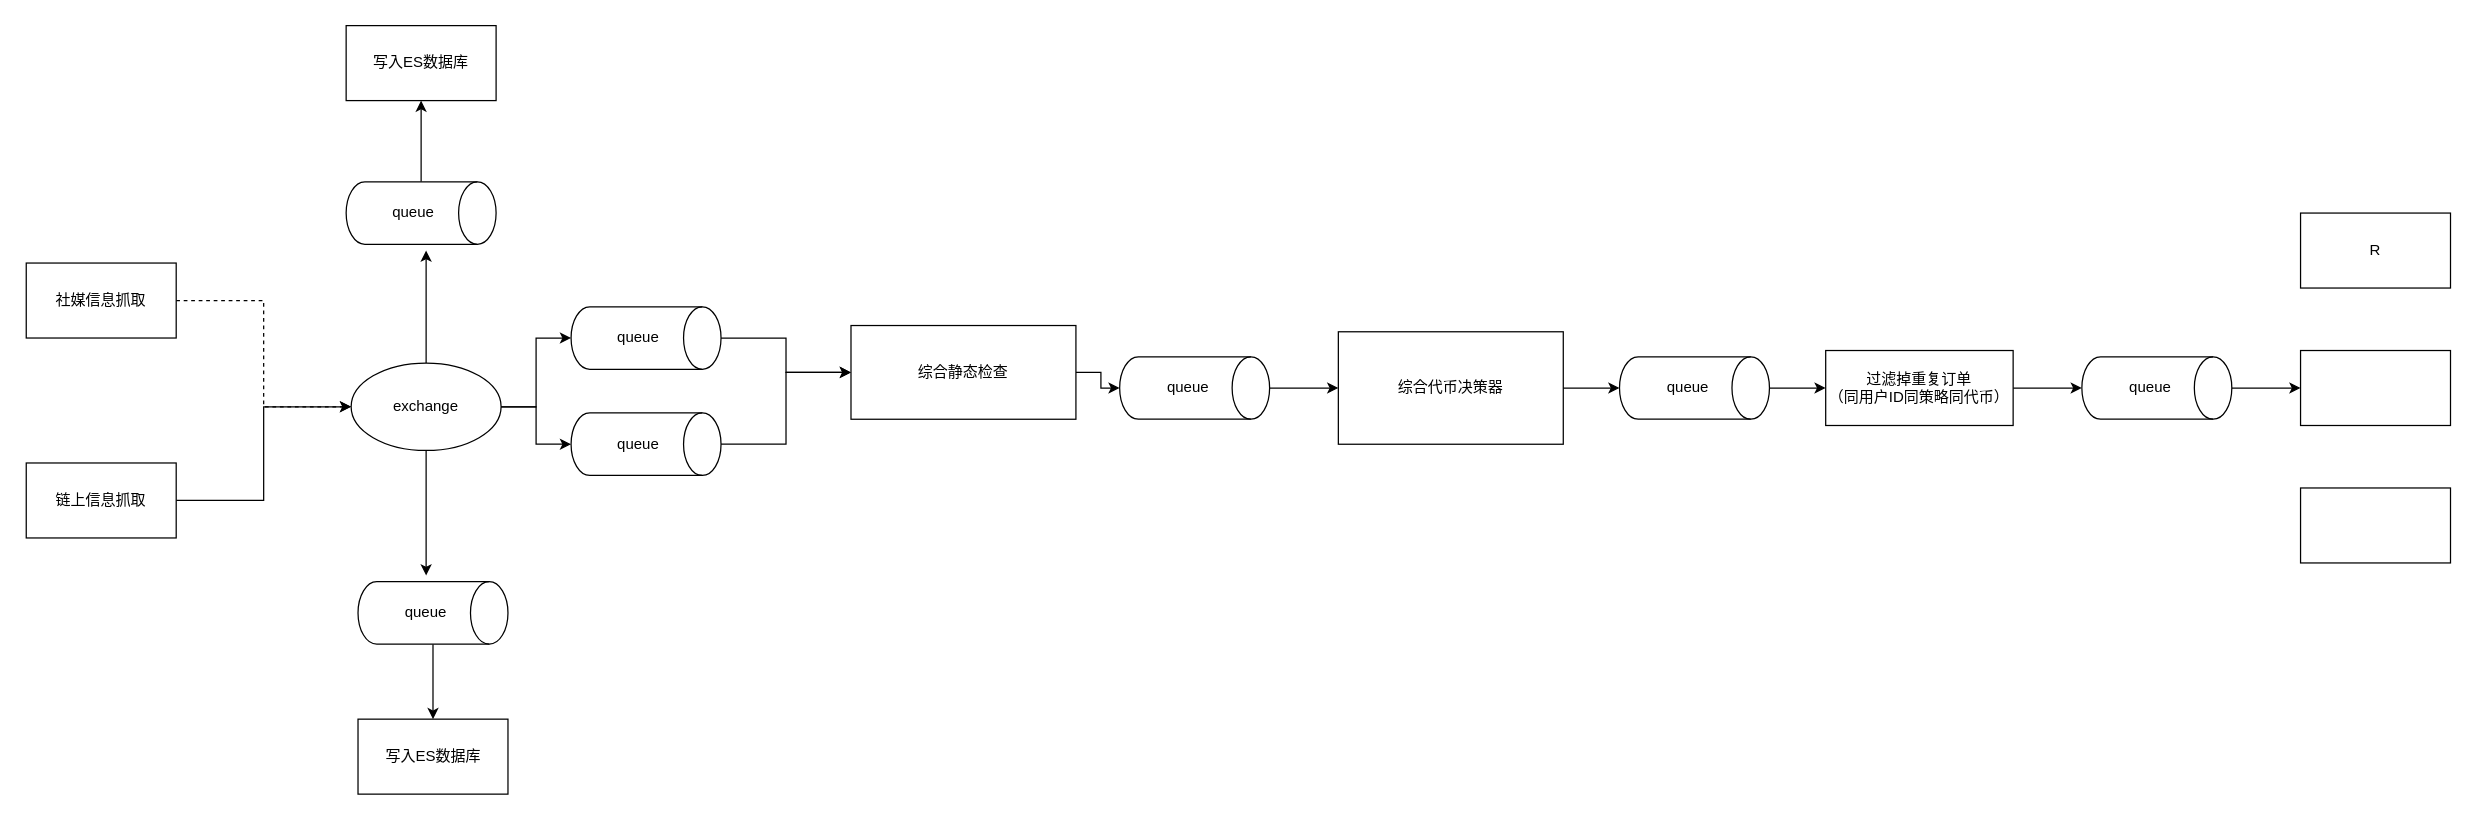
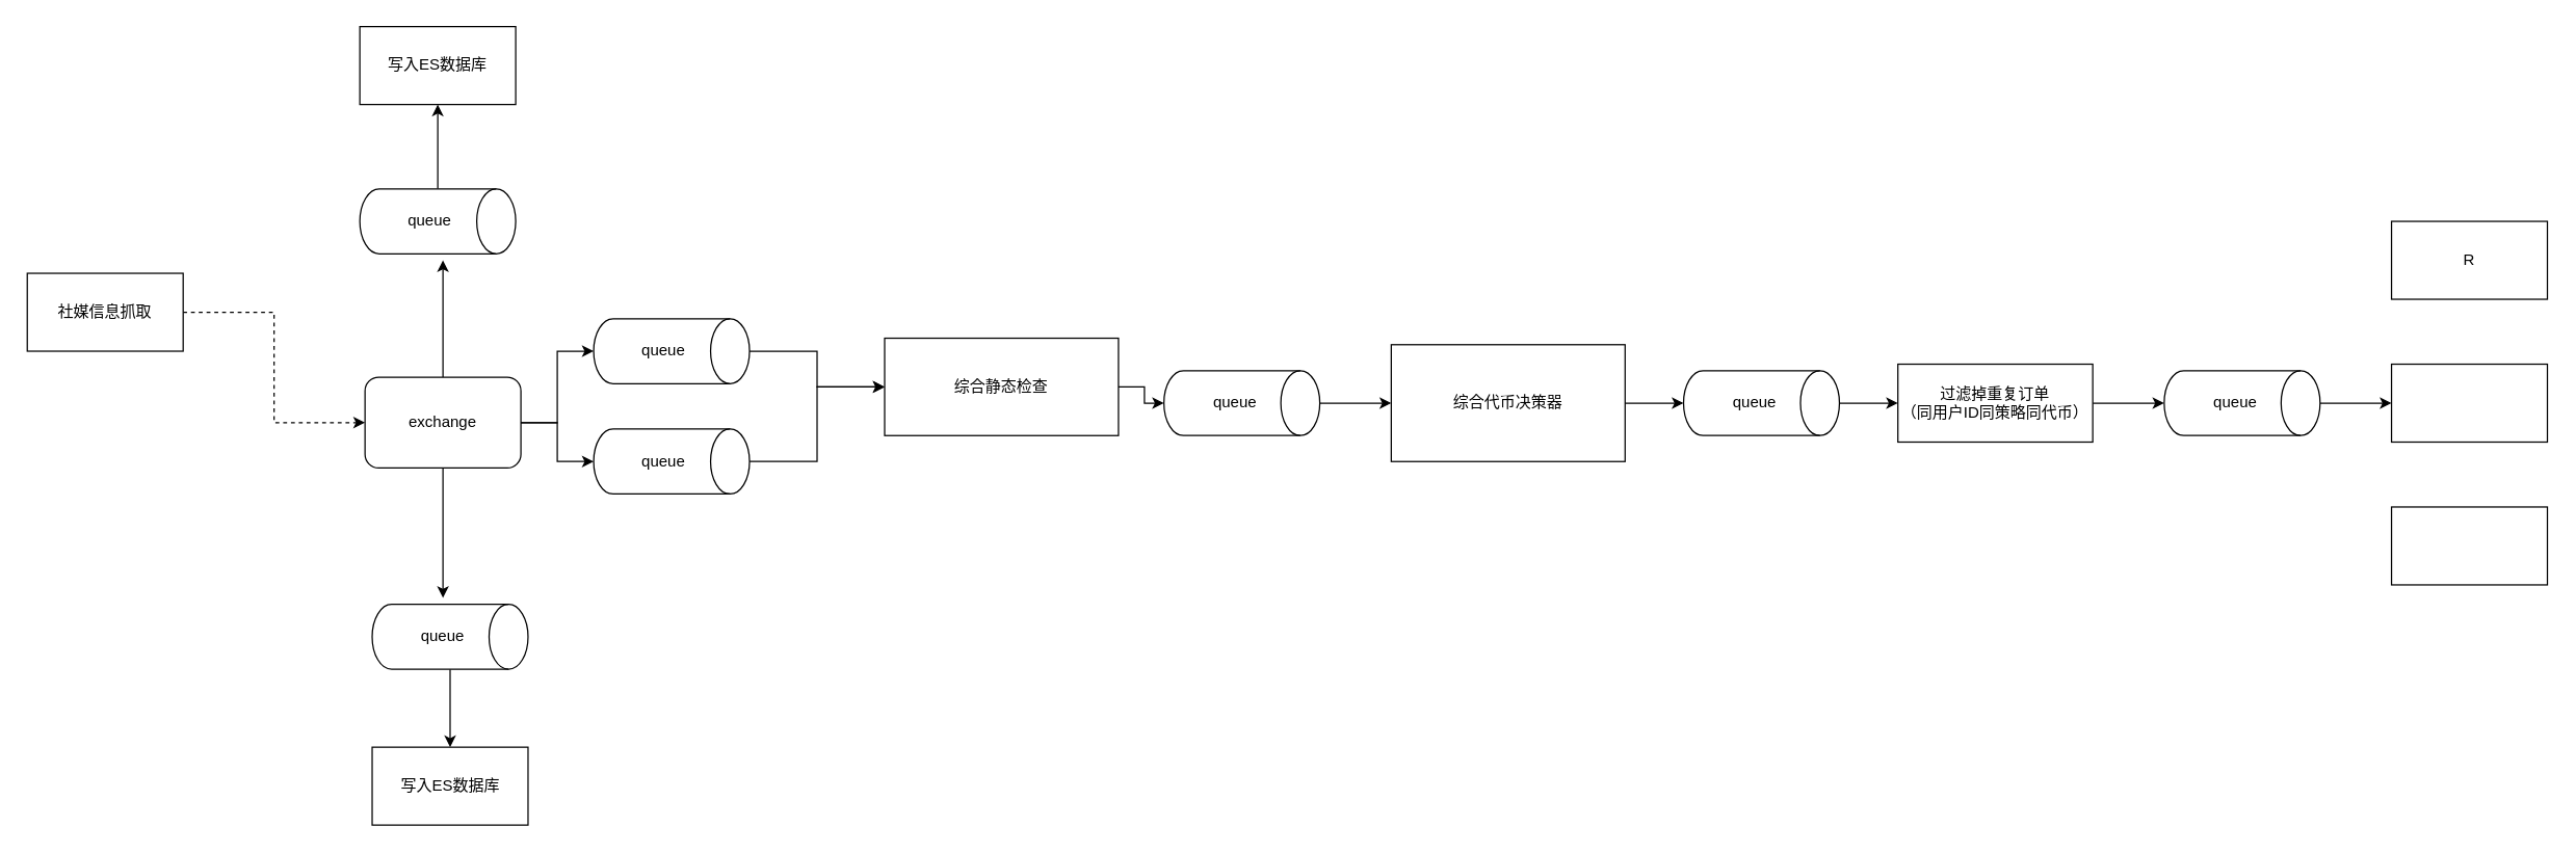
  <mxCell id="0" />
  <mxCell id="1" parent="0" />
  <mxCell id="2" style="edgeStyle=orthogonalEdgeStyle;rounded=0;orthogonalLoop=1;jettySize=auto;html=1;entryX=0;entryY=0.5;entryDx=0;entryDy=0;" edge="1" parent="1" source="3" target="9"><mxGeometry relative="1" as="geometry" /></mxCell>
  <mxCell id="3" value="" style="shape=cylinder3;whiteSpace=wrap;html=1;boundedLbl=1;backgroundOutline=1;size=15;rotation=90;" vertex="1" parent="1"><mxGeometry x="491" y="295" width="50" height="120" as="geometry" /></mxCell>
  <mxCell id="4" value="queue" style="text;html=1;align=center;verticalAlign=middle;whiteSpace=wrap;rounded=0;" vertex="1" parent="1"><mxGeometry x="480" y="340" width="60" height="30" as="geometry" /></mxCell>
  <mxCell id="5" style="edgeStyle=orthogonalEdgeStyle;rounded=0;orthogonalLoop=1;jettySize=auto;html=1;" edge="1" parent="1" source="6" target="9"><mxGeometry relative="1" as="geometry" /></mxCell>
  <mxCell id="6" value="" style="shape=cylinder3;whiteSpace=wrap;html=1;boundedLbl=1;backgroundOutline=1;size=15;rotation=90;" vertex="1" parent="1"><mxGeometry x="491" y="210" width="50" height="120" as="geometry" /></mxCell>
  <mxCell id="7" value="queue" style="text;html=1;align=center;verticalAlign=middle;whiteSpace=wrap;rounded=0;" vertex="1" parent="1"><mxGeometry x="480" y="255" width="60" height="30" as="geometry" /></mxCell>
  <mxCell id="8" style="edgeStyle=orthogonalEdgeStyle;rounded=0;orthogonalLoop=1;jettySize=auto;html=1;" edge="1" parent="1" source="9" target="11"><mxGeometry relative="1" as="geometry" /></mxCell>
  <mxCell id="9" value="综合静态检查" style="rounded=0;whiteSpace=wrap;html=1;" vertex="1" parent="1"><mxGeometry x="680" y="260" width="180" height="75" as="geometry" /></mxCell>
  <mxCell id="10" style="edgeStyle=orthogonalEdgeStyle;rounded=0;orthogonalLoop=1;jettySize=auto;html=1;entryX=0;entryY=0.5;entryDx=0;entryDy=0;" edge="1" parent="1" source="11" target="13"><mxGeometry relative="1" as="geometry" /></mxCell>
  <mxCell id="11" value="" style="shape=cylinder3;whiteSpace=wrap;html=1;boundedLbl=1;backgroundOutline=1;size=15;rotation=90;" vertex="1" parent="1"><mxGeometry x="930" y="250" width="50" height="120" as="geometry" /></mxCell>
  <mxCell id="12" value="queue" style="text;html=1;align=center;verticalAlign=middle;whiteSpace=wrap;rounded=0;" vertex="1" parent="1"><mxGeometry x="920" y="295" width="60" height="30" as="geometry" /></mxCell>
  <mxCell id="13" value="综合代币决策器" style="rounded=0;whiteSpace=wrap;html=1;" vertex="1" parent="1"><mxGeometry x="1070" y="265" width="180" height="90" as="geometry" /></mxCell>
  <mxCell id="14" style="edgeStyle=orthogonalEdgeStyle;rounded=0;orthogonalLoop=1;jettySize=auto;html=1;" edge="1" parent="1" source="15"><mxGeometry relative="1" as="geometry"><mxPoint x="1460" y="310" as="targetPoint" /></mxGeometry></mxCell>
  <mxCell id="15" value="" style="shape=cylinder3;whiteSpace=wrap;html=1;boundedLbl=1;backgroundOutline=1;size=15;rotation=90;" vertex="1" parent="1"><mxGeometry x="1330" y="250" width="50" height="120" as="geometry" /></mxCell>
  <mxCell id="16" value="queue" style="text;html=1;align=center;verticalAlign=middle;whiteSpace=wrap;rounded=0;" vertex="1" parent="1"><mxGeometry x="1320" y="295" width="60" height="30" as="geometry" /></mxCell>
  <mxCell id="17" style="edgeStyle=orthogonalEdgeStyle;rounded=0;orthogonalLoop=1;jettySize=auto;html=1;entryX=0.5;entryY=1;entryDx=0;entryDy=0;entryPerimeter=0;" edge="1" parent="1" source="13" target="15"><mxGeometry relative="1" as="geometry" /></mxCell>
  <mxCell id="18" style="edgeStyle=orthogonalEdgeStyle;rounded=0;orthogonalLoop=1;jettySize=auto;html=1;" edge="1" parent="1" source="19" target="21"><mxGeometry relative="1" as="geometry" /></mxCell>
  <mxCell id="19" value="过滤掉重复订单&lt;br&gt;（同用户ID同策略同代币）" style="rounded=0;whiteSpace=wrap;html=1;" vertex="1" parent="1"><mxGeometry x="1460" y="280" width="150" height="60" as="geometry" /></mxCell>
  <mxCell id="20" style="edgeStyle=orthogonalEdgeStyle;rounded=0;orthogonalLoop=1;jettySize=auto;html=1;" edge="1" parent="1" source="21"><mxGeometry relative="1" as="geometry"><mxPoint x="1840" y="310" as="targetPoint" /></mxGeometry></mxCell>
  <mxCell id="21" value="" style="shape=cylinder3;whiteSpace=wrap;html=1;boundedLbl=1;backgroundOutline=1;size=15;rotation=90;" vertex="1" parent="1"><mxGeometry x="1700" y="250" width="50" height="120" as="geometry" /></mxCell>
  <mxCell id="22" value="queue" style="text;html=1;align=center;verticalAlign=middle;whiteSpace=wrap;rounded=0;" vertex="1" parent="1"><mxGeometry x="1690" y="295" width="60" height="30" as="geometry" /></mxCell>
  <mxCell id="23" value="" style="rounded=0;whiteSpace=wrap;html=1;" vertex="1" parent="1"><mxGeometry x="1840" y="280" width="120" height="60" as="geometry" /></mxCell>
  <mxCell id="24" value="R" style="rounded=0;whiteSpace=wrap;html=1;" vertex="1" parent="1"><mxGeometry x="1840" y="170" width="120" height="60" as="geometry" /></mxCell>
  <mxCell id="25" value="" style="rounded=0;whiteSpace=wrap;html=1;" vertex="1" parent="1"><mxGeometry x="1840" y="390" width="120" height="60" as="geometry" /></mxCell>
  <mxCell id="26" style="edgeStyle=orthogonalEdgeStyle;rounded=0;orthogonalLoop=1;jettySize=auto;html=1;" edge="1" parent="1" source="28"><mxGeometry relative="1" as="geometry"><mxPoint x="340" y="200" as="targetPoint" /></mxGeometry></mxCell>
  <mxCell id="27" style="edgeStyle=orthogonalEdgeStyle;rounded=0;orthogonalLoop=1;jettySize=auto;html=1;" edge="1" parent="1" source="28"><mxGeometry relative="1" as="geometry"><mxPoint x="340" y="460" as="targetPoint" /></mxGeometry></mxCell>
- <mxCell id="28" value="exchange" style="ellipse;whiteSpace=wrap;html=1;" vertex="1" parent="1"><mxGeometry x="280" y="290" width="120" height="70" as="geometry" /></mxCell>
+ <mxCell id="28" value="exchange" style="whiteSpace=wrap;html=1;rounded=1;" vertex="1" parent="1"><mxGeometry x="280" y="290" width="120" height="70" as="geometry" /></mxCell>
  <mxCell id="29" style="edgeStyle=orthogonalEdgeStyle;rounded=0;orthogonalLoop=1;jettySize=auto;html=1;entryX=0;entryY=0.5;entryDx=0;entryDy=0;dashed=1;" edge="1" parent="1" source="30" target="28"><mxGeometry relative="1" as="geometry" /></mxCell>
  <mxCell id="30" value="社媒信息抓取" style="rounded=0;whiteSpace=wrap;html=1;" vertex="1" parent="1"><mxGeometry x="20" y="210" width="120" height="60" as="geometry" /></mxCell>
- <mxCell id="31" style="edgeStyle=orthogonalEdgeStyle;rounded=0;orthogonalLoop=1;jettySize=auto;html=1;entryX=0;entryY=0.5;entryDx=0;entryDy=0;" edge="1" parent="1" source="32" target="28"><mxGeometry relative="1" as="geometry" /></mxCell>
- <mxCell id="32" value="链上信息抓取" style="rounded=0;whiteSpace=wrap;html=1;" vertex="1" parent="1"><mxGeometry x="20" y="370" width="120" height="60" as="geometry" /></mxCell>
  <mxCell id="33" style="edgeStyle=orthogonalEdgeStyle;rounded=0;orthogonalLoop=1;jettySize=auto;html=1;entryX=0.5;entryY=1;entryDx=0;entryDy=0;entryPerimeter=0;" edge="1" parent="1" source="28" target="3"><mxGeometry relative="1" as="geometry" /></mxCell>
  <mxCell id="34" style="edgeStyle=orthogonalEdgeStyle;rounded=0;orthogonalLoop=1;jettySize=auto;html=1;entryX=0.5;entryY=1;entryDx=0;entryDy=0;entryPerimeter=0;" edge="1" parent="1" source="28" target="6"><mxGeometry relative="1" as="geometry" /></mxCell>
  <mxCell id="35" style="edgeStyle=orthogonalEdgeStyle;rounded=0;orthogonalLoop=1;jettySize=auto;html=1;entryX=0.5;entryY=1;entryDx=0;entryDy=0;" edge="1" parent="1" source="36" target="41"><mxGeometry relative="1" as="geometry" /></mxCell>
  <mxCell id="36" value="" style="shape=cylinder3;whiteSpace=wrap;html=1;boundedLbl=1;backgroundOutline=1;size=15;rotation=90;" vertex="1" parent="1"><mxGeometry x="311" y="110" width="50" height="120" as="geometry" /></mxCell>
  <mxCell id="37" value="queue" style="text;html=1;align=center;verticalAlign=middle;whiteSpace=wrap;rounded=0;" vertex="1" parent="1"><mxGeometry x="300" y="155" width="60" height="30" as="geometry" /></mxCell>
  <mxCell id="38" style="edgeStyle=orthogonalEdgeStyle;rounded=0;orthogonalLoop=1;jettySize=auto;html=1;entryX=0.5;entryY=0;entryDx=0;entryDy=0;" edge="1" parent="1" source="39" target="42"><mxGeometry relative="1" as="geometry" /></mxCell>
  <mxCell id="39" value="" style="shape=cylinder3;whiteSpace=wrap;html=1;boundedLbl=1;backgroundOutline=1;size=15;rotation=90;" vertex="1" parent="1"><mxGeometry x="320.5" y="430" width="50" height="120" as="geometry" /></mxCell>
  <mxCell id="40" value="queue" style="text;html=1;align=center;verticalAlign=middle;whiteSpace=wrap;rounded=0;" vertex="1" parent="1"><mxGeometry x="309.5" y="475" width="60" height="30" as="geometry" /></mxCell>
  <mxCell id="41" value="写入ES数据库" style="rounded=0;whiteSpace=wrap;html=1;" vertex="1" parent="1"><mxGeometry x="276" y="20" width="120" height="60" as="geometry" /></mxCell>
  <mxCell id="42" value="写入ES数据库" style="rounded=0;whiteSpace=wrap;html=1;" vertex="1" parent="1"><mxGeometry x="285.5" y="575" width="120" height="60" as="geometry" /></mxCell>
